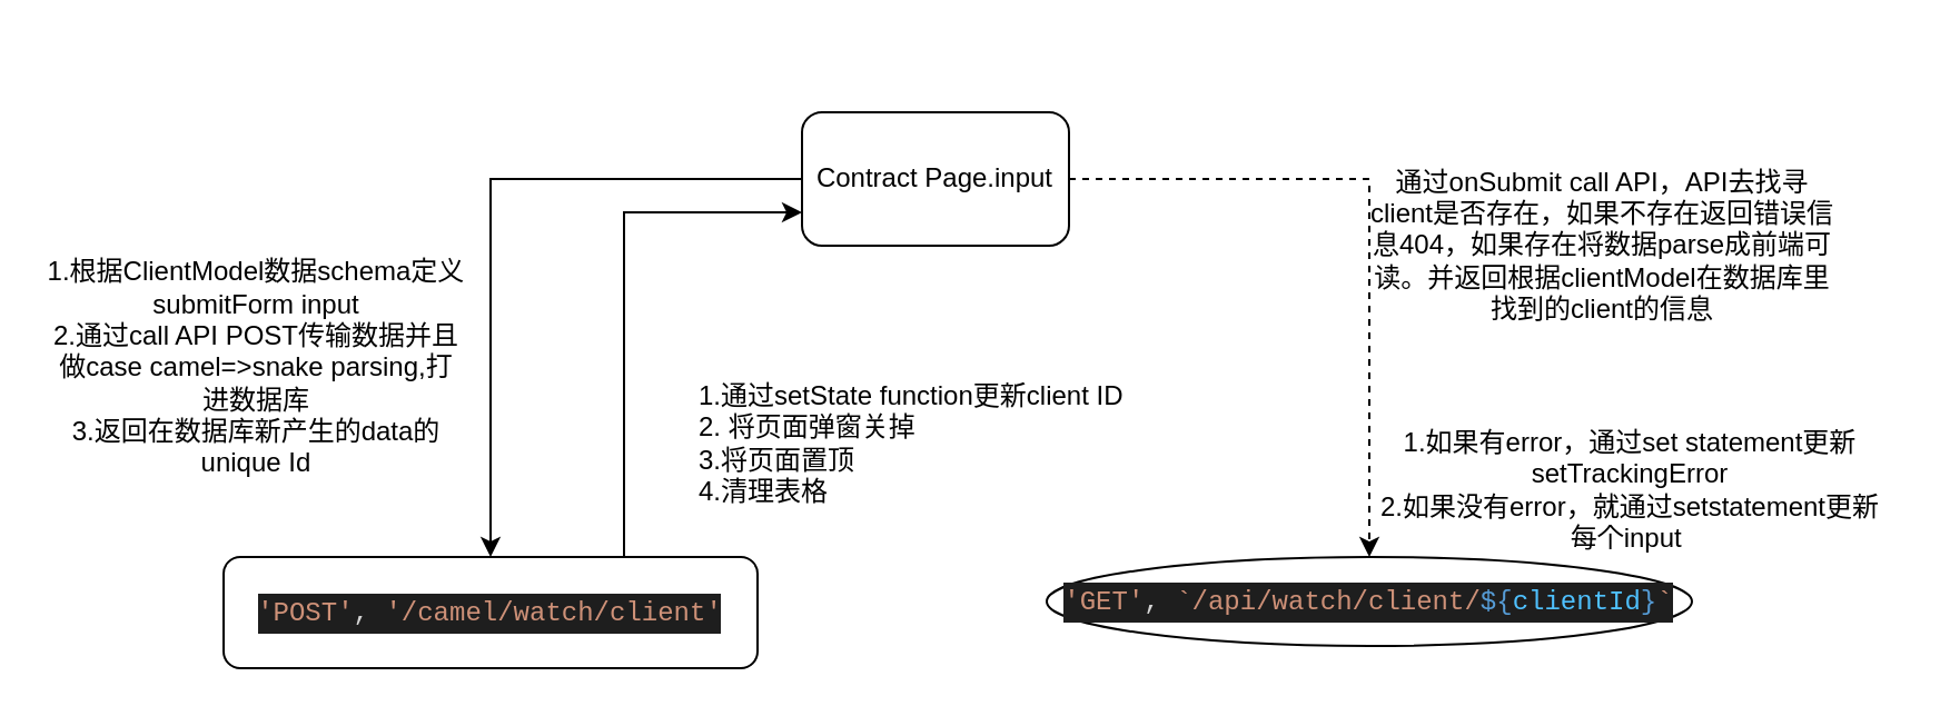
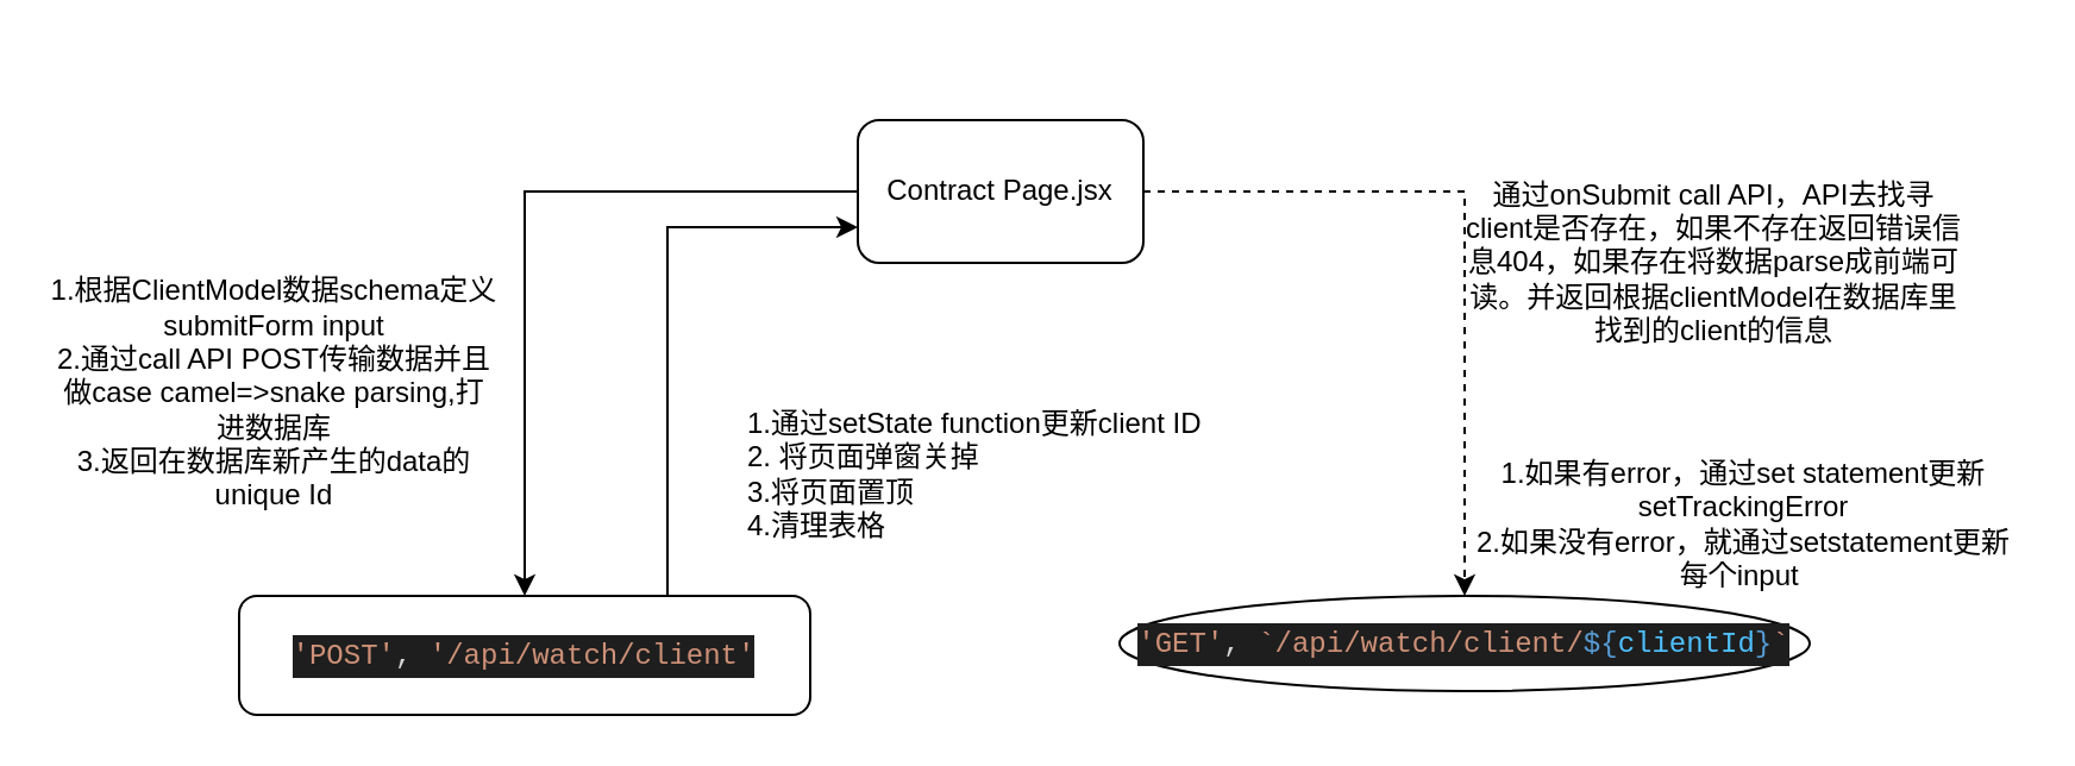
  <mxCell id="0" />
  <mxCell id="1" parent="0" />
  <mxCell id="2" style="edgeStyle=orthogonalEdgeStyle;rounded=0;orthogonalLoop=1;jettySize=auto;html=1;entryX=0.5;entryY=0;entryDx=0;entryDy=0;" edge="1" parent="1" source="4" target="6"><mxGeometry relative="1" as="geometry" /></mxCell>
  <mxCell id="3" style="edgeStyle=orthogonalEdgeStyle;rounded=0;orthogonalLoop=1;jettySize=auto;html=1;exitX=1;exitY=0.5;exitDx=0;exitDy=0;entryX=0.5;entryY=0;entryDx=0;entryDy=0;dashed=1;" edge="1" parent="1" source="4" target="7"><mxGeometry relative="1" as="geometry" /></mxCell>
- <mxCell id="4" value="Contract Page.input" style="rounded=1;whiteSpace=wrap;html=1;" vertex="1" parent="1"><mxGeometry x="360" y="50" width="120" height="60" as="geometry" /></mxCell>
+ <mxCell id="4" value="Contract Page.jsx" style="rounded=1;whiteSpace=wrap;html=1;" vertex="1" parent="1"><mxGeometry x="360" y="50" width="120" height="60" as="geometry" /></mxCell>
  <mxCell id="5" style="edgeStyle=orthogonalEdgeStyle;rounded=0;orthogonalLoop=1;jettySize=auto;html=1;exitX=0.75;exitY=0;exitDx=0;exitDy=0;entryX=0;entryY=0.75;entryDx=0;entryDy=0;" edge="1" parent="1" source="6" target="4"><mxGeometry relative="1" as="geometry" /></mxCell>
- <mxCell id="6" value="&lt;div style=&quot;color: rgb(212 , 212 , 212) ; background-color: rgb(30 , 30 , 30) ; font-family: &amp;#34;menlo&amp;#34; , &amp;#34;monaco&amp;#34; , &amp;#34;courier new&amp;#34; , monospace ; line-height: 18px ; white-space: pre&quot;&gt;&lt;span style=&quot;color: #ce9178&quot;&gt;'POST'&lt;/span&gt;, &lt;span style=&quot;color: #ce9178&quot;&gt;'/camel/watch/client'&lt;/span&gt;&lt;/div&gt;" style="rounded=1;whiteSpace=wrap;html=1;" vertex="1" parent="1"><mxGeometry x="100" y="250" width="240" height="50" as="geometry" /></mxCell>
+ <mxCell id="6" value="&lt;div style=&quot;color: rgb(212 , 212 , 212) ; background-color: rgb(30 , 30 , 30) ; font-family: &amp;#34;menlo&amp;#34; , &amp;#34;monaco&amp;#34; , &amp;#34;courier new&amp;#34; , monospace ; line-height: 18px ; white-space: pre&quot;&gt;&lt;span style=&quot;color: #ce9178&quot;&gt;'POST'&lt;/span&gt;, &lt;span style=&quot;color: #ce9178&quot;&gt;'/api/watch/client'&lt;/span&gt;&lt;/div&gt;" style="rounded=1;whiteSpace=wrap;html=1;" vertex="1" parent="1"><mxGeometry x="100" y="250" width="240" height="50" as="geometry" /></mxCell>
  <mxCell id="7" value="&lt;div style=&quot;color: rgb(212 , 212 , 212) ; background-color: rgb(30 , 30 , 30) ; font-family: &amp;#34;menlo&amp;#34; , &amp;#34;monaco&amp;#34; , &amp;#34;courier new&amp;#34; , monospace ; line-height: 18px ; white-space: pre&quot;&gt;&lt;span style=&quot;color: #ce9178&quot;&gt;'GET'&lt;/span&gt;, &lt;span style=&quot;color: #ce9178&quot;&gt;`/api/watch/client/&lt;/span&gt;&lt;span style=&quot;color: #569cd6&quot;&gt;${&lt;/span&gt;&lt;span style=&quot;color: #4fc1ff&quot;&gt;clientId&lt;/span&gt;&lt;span style=&quot;color: #569cd6&quot;&gt;}&lt;/span&gt;&lt;span style=&quot;color: #ce9178&quot;&gt;`&lt;/span&gt;&lt;/div&gt;" style="ellipse;whiteSpace=wrap;html=1;" vertex="1" parent="1"><mxGeometry x="470" y="250" width="290" height="40" as="geometry" /></mxCell>
  <mxCell id="8" value="1.根据ClientModel数据schema定义submitForm input&lt;br&gt;2.通过call API POST传输数据并且做case camel=&amp;gt;snake parsing,打进数据库&lt;br&gt;3.返回在数据库新产生的data的unique Id" style="text;html=1;strokeColor=none;fillColor=none;align=center;verticalAlign=middle;whiteSpace=wrap;rounded=0;" vertex="1" parent="1"><mxGeometry x="20" y="80" width="190" height="170" as="geometry" /></mxCell>
  <mxCell id="9" value="通过onSubmit call API，API去找寻client是否存在，如果不存在返回错误信息404，如果存在将数据parse成前端可读。并返回根据clientModel在数据库里找到的client的信息" style="text;html=1;strokeColor=none;fillColor=none;align=center;verticalAlign=middle;whiteSpace=wrap;rounded=0;" vertex="1" parent="1"><mxGeometry x="615" y="20" width="210" height="180" as="geometry" /></mxCell>
  <mxCell id="10" value="1.通过setState function更新client ID&lt;br&gt;2. 将页面弹窗关掉&lt;br&gt;3.将页面置顶&lt;br&gt;4.清理表格" style="text;html=1;resizable=0;points=[];autosize=1;align=left;verticalAlign=top;spacingTop=-4;" vertex="1" parent="1"><mxGeometry x="312" y="168" width="210" height="60" as="geometry" /></mxCell>
  <mxCell id="11" value="1.如果有error，通过set statement更新setTrackingError&lt;br&gt;2.如果没有error，就通过setstatement更新每个input&amp;nbsp;" style="text;html=1;strokeColor=none;fillColor=none;align=center;verticalAlign=middle;whiteSpace=wrap;rounded=0;" vertex="1" parent="1"><mxGeometry x="615" y="189" width="235" height="61" as="geometry" /></mxCell>
